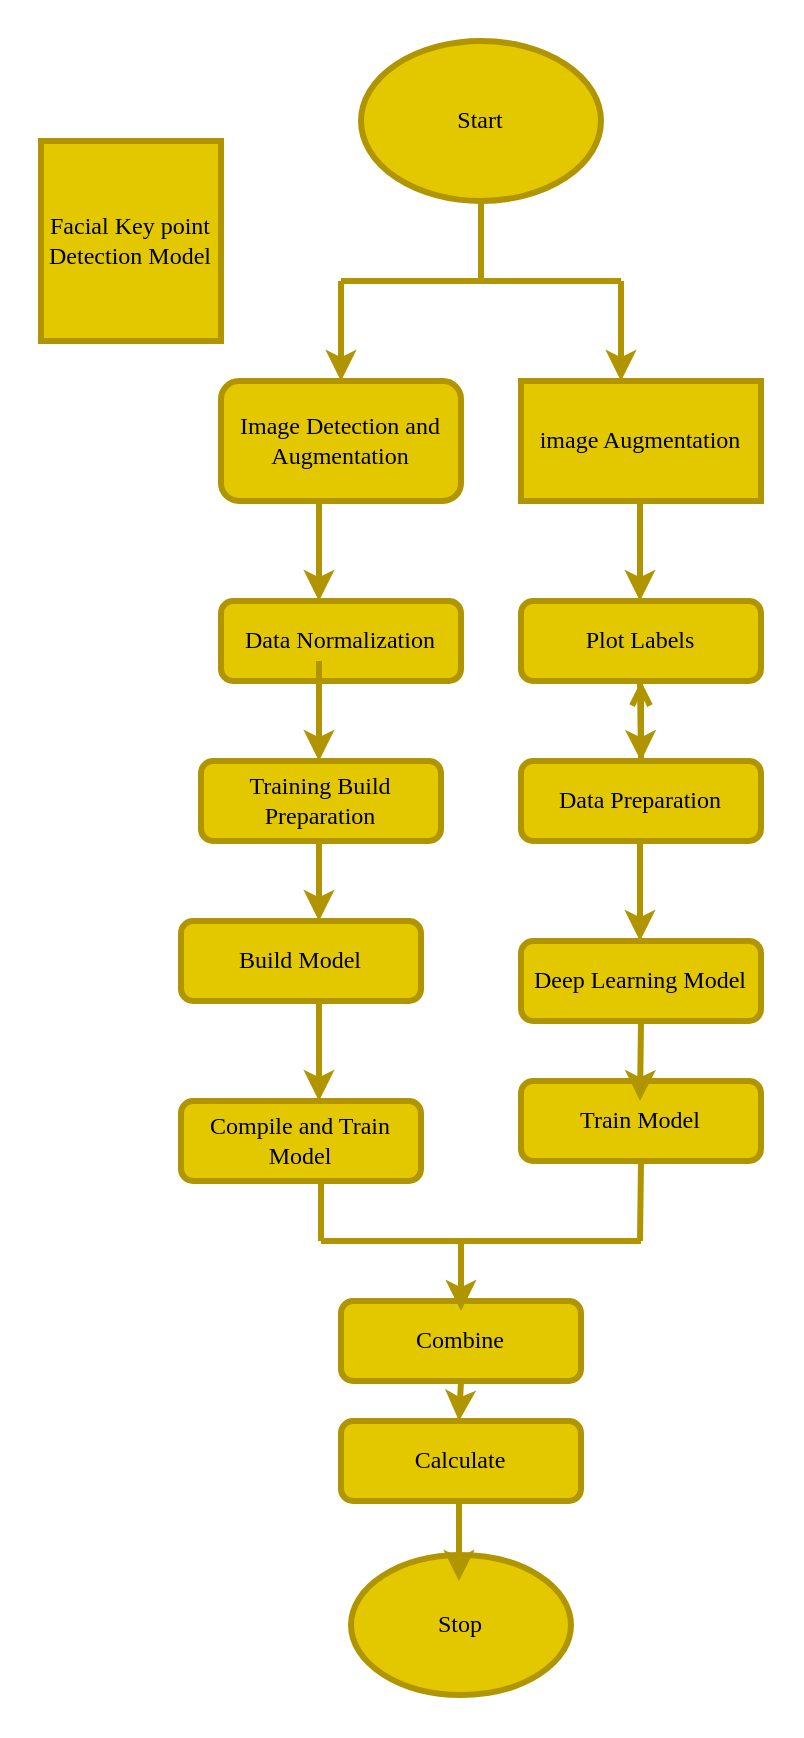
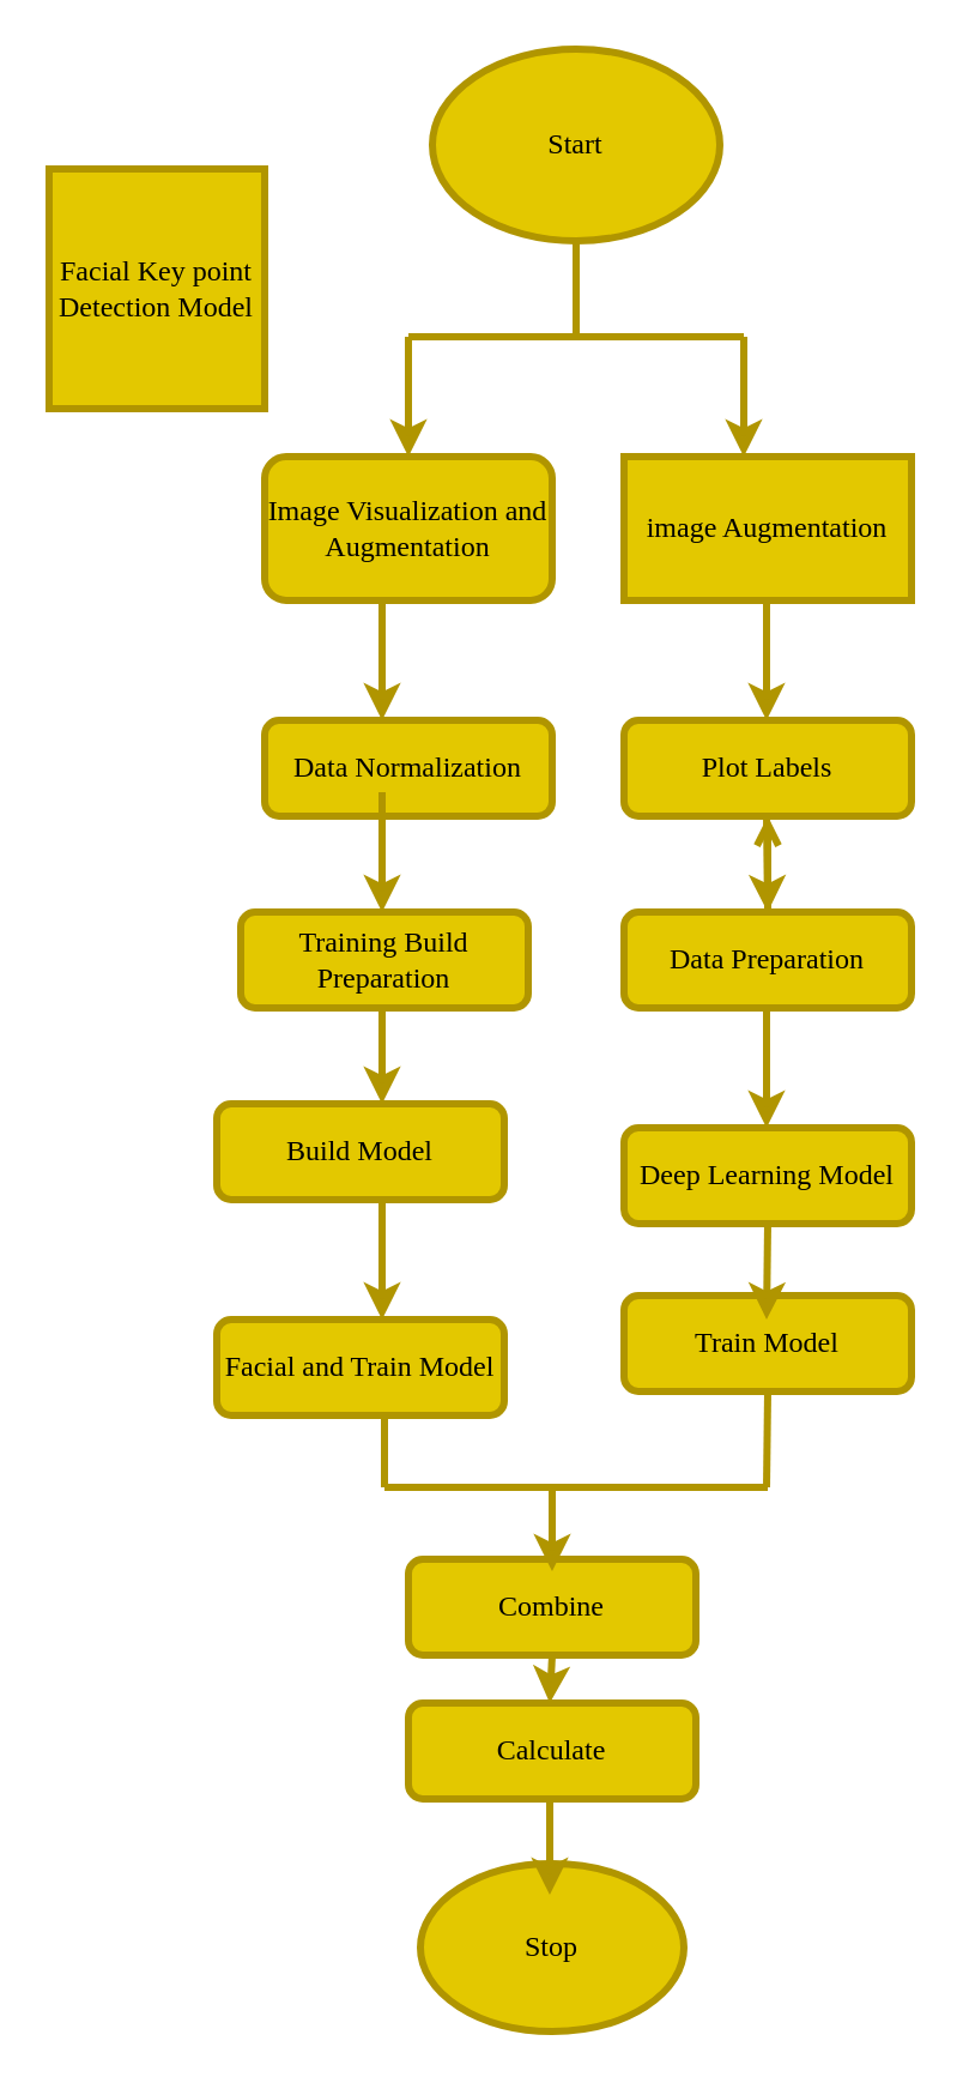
  <mxCell id="0" />
  <mxCell id="1" parent="0" />
- <mxCell id="2" value="Image Detection and Augmentation" style="rounded=1;whiteSpace=wrap;html=1;fontSize=12;glass=0;strokeWidth=3;shadow=0;fillColor=#e3c800;fontColor=#000000;strokeColor=#B09500;fontFamily=Comic Sans MS;" parent="1" vertex="1"><mxGeometry x="110" y="190" width="120" height="60" as="geometry" /></mxCell>
+ <mxCell id="2" value="Image Visualization and Augmentation" style="rounded=1;whiteSpace=wrap;html=1;fontSize=12;glass=0;strokeWidth=3;shadow=0;fillColor=#e3c800;fontColor=#000000;strokeColor=#B09500;fontFamily=Comic Sans MS;" parent="1" vertex="1"><mxGeometry x="110" y="190" width="120" height="60" as="geometry" /></mxCell>
  <mxCell id="3" value="Data Normalization" style="rounded=1;whiteSpace=wrap;html=1;fontSize=12;glass=0;strokeWidth=3;shadow=0;fillColor=#e3c800;fontColor=#000000;strokeColor=#B09500;fontFamily=Comic Sans MS;" parent="1" vertex="1"><mxGeometry x="110" y="300" width="120" height="40" as="geometry" /></mxCell>
  <mxCell id="4" value="Start" style="ellipse;whiteSpace=wrap;html=1;fillColor=#e3c800;fontColor=#000000;strokeColor=#B09500;strokeWidth=3;fontFamily=Comic Sans MS;" vertex="1" parent="1"><mxGeometry x="180" width="120" height="80" as="geometry" y="20" /></mxCell>
  <mxCell id="5" value="image Augmentation" style="rounded=0;whiteSpace=wrap;html=1;fillColor=#e3c800;fontColor=#000000;strokeColor=#B09500;strokeWidth=3;fontFamily=Comic Sans MS;" vertex="1" parent="1"><mxGeometry x="260" y="190" width="120" height="60" as="geometry" /></mxCell>
  <mxCell id="6" value="Facial Key point Detection Model" style="rounded=0;whiteSpace=wrap;html=1;fillColor=#e3c800;fontColor=#000000;strokeColor=#B09500;strokeWidth=3;fontFamily=Comic Sans MS;" vertex="1" parent="1"><mxGeometry x="20" y="70" width="90" height="100" as="geometry" /></mxCell>
  <mxCell id="7" value="" style="endArrow=none;html=1;rounded=0;fillColor=#e3c800;strokeColor=#B09500;strokeWidth=3;fontFamily=Comic Sans MS;" edge="1" parent="1"><mxGeometry width="50" height="50" relative="1" as="geometry"><mxPoint x="240" y="140" as="sourcePoint" /><mxPoint x="240" y="100" as="targetPoint" /></mxGeometry></mxCell>
  <mxCell id="8" value="" style="endArrow=none;html=1;rounded=0;fillColor=#e3c800;strokeColor=#B09500;strokeWidth=3;fontFamily=Comic Sans MS;" edge="1" parent="1"><mxGeometry width="50" height="50" relative="1" as="geometry"><mxPoint x="310" y="140" as="sourcePoint" /><mxPoint x="170" y="140" as="targetPoint" /><Array as="points"><mxPoint x="310" y="140" /></Array></mxGeometry></mxCell>
  <mxCell id="9" value="" style="endArrow=classic;html=1;rounded=0;fillColor=#e3c800;strokeColor=#B09500;strokeWidth=3;fontFamily=Comic Sans MS;" edge="1" parent="1"><mxGeometry width="50" height="50" relative="1" as="geometry"><mxPoint x="170" y="140" as="sourcePoint" /><mxPoint x="170" y="190" as="targetPoint" /></mxGeometry></mxCell>
  <mxCell id="10" value="" style="endArrow=classic;html=1;rounded=0;fillColor=#e3c800;strokeColor=#B09500;strokeWidth=3;fontFamily=Comic Sans MS;" edge="1" parent="1"><mxGeometry width="50" height="50" relative="1" as="geometry"><mxPoint x="310" y="140" as="sourcePoint" /><mxPoint x="310" y="190" as="targetPoint" /></mxGeometry></mxCell>
  <mxCell id="11" value="Plot Labels" style="rounded=1;whiteSpace=wrap;html=1;fontSize=12;glass=0;strokeWidth=3;shadow=0;fillColor=#e3c800;fontColor=#000000;strokeColor=#B09500;fontFamily=Comic Sans MS;" vertex="1" parent="1"><mxGeometry x="260" y="300" width="120" height="40" as="geometry" /></mxCell>
  <mxCell id="12" value="Training Build Preparation" style="rounded=1;whiteSpace=wrap;html=1;fontSize=12;glass=0;strokeWidth=3;shadow=0;fillColor=#e3c800;fontColor=#000000;strokeColor=#B09500;fontFamily=Comic Sans MS;" vertex="1" parent="1"><mxGeometry x="100" y="380" width="120" height="40" as="geometry" /></mxCell>
  <mxCell id="13" value="" style="edgeStyle=orthogonalEdgeStyle;rounded=0;orthogonalLoop=1;jettySize=auto;html=1;fillColor=#e3c800;strokeColor=#B09500;strokeWidth=3;fontFamily=Comic Sans MS;endArrow=open;" edge="1" parent="1" source="14" target="11"><mxGeometry relative="1" as="geometry" /></mxCell>
  <mxCell id="14" value="Data Preparation" style="rounded=1;whiteSpace=wrap;html=1;fontSize=12;glass=0;strokeWidth=3;shadow=0;fillColor=#e3c800;fontColor=#000000;strokeColor=#B09500;fontFamily=Comic Sans MS;" vertex="1" parent="1"><mxGeometry x="260" y="380" width="120" height="40" as="geometry" /></mxCell>
  <mxCell id="15" value="Build Model" style="rounded=1;whiteSpace=wrap;html=1;fontSize=12;glass=0;strokeWidth=3;shadow=0;fillColor=#e3c800;fontColor=#000000;strokeColor=#B09500;fontFamily=Comic Sans MS;" vertex="1" parent="1"><mxGeometry x="90" y="460" width="120" height="40" as="geometry" /></mxCell>
  <mxCell id="16" value="Deep Learning Model" style="rounded=1;whiteSpace=wrap;html=1;fontSize=12;glass=0;strokeWidth=3;shadow=0;fillColor=#e3c800;fontColor=#000000;strokeColor=#B09500;fontFamily=Comic Sans MS;" vertex="1" parent="1"><mxGeometry x="260" y="470" width="120" height="40" as="geometry" /></mxCell>
- <mxCell id="17" value="Compile and Train Model" style="rounded=1;whiteSpace=wrap;html=1;fontSize=12;glass=0;strokeWidth=3;shadow=0;fillColor=#e3c800;fontColor=#000000;strokeColor=#B09500;fontFamily=Comic Sans MS;" vertex="1" parent="1"><mxGeometry x="90" y="550" width="120" height="40" as="geometry" /></mxCell>
+ <mxCell id="17" value="Facial and Train Model" style="rounded=1;whiteSpace=wrap;html=1;fontSize=12;glass=0;strokeWidth=3;shadow=0;fillColor=#e3c800;fontColor=#000000;strokeColor=#B09500;fontFamily=Comic Sans MS;" vertex="1" parent="1"><mxGeometry x="90" y="550" width="120" height="40" as="geometry" /></mxCell>
  <mxCell id="18" value="Train Model" style="rounded=1;whiteSpace=wrap;html=1;fontSize=12;glass=0;strokeWidth=3;shadow=0;fillColor=#e3c800;fontColor=#000000;strokeColor=#B09500;fontFamily=Comic Sans MS;" vertex="1" parent="1"><mxGeometry x="260" y="540" width="120" height="40" as="geometry" /></mxCell>
  <mxCell id="19" value="Combine&lt;span style=&quot;color: rgba(0, 0, 0, 0); font-size: 0px; text-align: start;&quot;&gt;%3CmxGraphModel%3E%3Croot%3E%3CmxCell%20id%3D%220%22%2F%3E%3CmxCell%20id%3D%221%22%20parent%3D%220%22%2F%3E%3CmxCell%20id%3D%222%22%20value%3D%22Repair%20Lamp%22%20style%3D%22rounded%3D1%3BwhiteSpace%3Dwrap%3Bhtml%3D1%3BfontSize%3D12%3Bglass%3D0%3BstrokeWidth%3D1%3Bshadow%3D0%3B%22%20vertex%3D%221%22%20parent%3D%221%22%3E%3CmxGeometry%20x%3D%22100%22%20y%3D%22320%22%20width%3D%22120%22%20height%3D%2240%22%20as%3D%22geometry%22%2F%3E%3C%2FmxCell%3E%3C%2Froot%3E%3C%2FmxGraphModel%3E&lt;/span&gt;" style="rounded=1;whiteSpace=wrap;html=1;fontSize=12;glass=0;strokeWidth=3;shadow=0;fillColor=#e3c800;fontColor=#000000;strokeColor=#B09500;fontFamily=Comic Sans MS;" vertex="1" parent="1"><mxGeometry x="170" y="650" width="120" height="40" as="geometry" /></mxCell>
  <mxCell id="20" value="Calculate" style="rounded=1;whiteSpace=wrap;html=1;fontSize=12;glass=0;strokeWidth=3;shadow=0;fillColor=#e3c800;fontColor=#000000;strokeColor=#B09500;fontFamily=Comic Sans MS;" vertex="1" parent="1"><mxGeometry x="170" y="710" width="120" height="40" as="geometry" /></mxCell>
  <mxCell id="21" value="Stop" style="ellipse;whiteSpace=wrap;html=1;fillColor=#e3c800;fontColor=#000000;strokeColor=#B09500;strokeWidth=3;fontFamily=Comic Sans MS;" vertex="1" parent="1"><mxGeometry x="175" y="777" width="110" height="70" as="geometry" /></mxCell>
  <mxCell id="22" value="" style="endArrow=classic;html=1;rounded=0;fillColor=#e3c800;strokeColor=#B09500;strokeWidth=3;fontFamily=Comic Sans MS;" edge="1" parent="1"><mxGeometry width="50" height="50" relative="1" as="geometry"><mxPoint x="159" y="250" as="sourcePoint" /><mxPoint x="159" y="300" as="targetPoint" /></mxGeometry></mxCell>
  <mxCell id="23" value="" style="endArrow=classic;html=1;rounded=0;fillColor=#e3c800;strokeColor=#B09500;strokeWidth=3;fontFamily=Comic Sans MS;" edge="1" parent="1"><mxGeometry width="50" height="50" relative="1" as="geometry"><mxPoint x="319.5" y="250" as="sourcePoint" /><mxPoint x="319.5" y="300" as="targetPoint" /></mxGeometry></mxCell>
  <mxCell id="24" value="" style="endArrow=classic;html=1;rounded=0;fillColor=#e3c800;strokeColor=#B09500;strokeWidth=3;fontFamily=Comic Sans MS;" edge="1" parent="1"><mxGeometry width="50" height="50" relative="1" as="geometry"><mxPoint x="159" y="330" as="sourcePoint" /><mxPoint x="159" y="380" as="targetPoint" /></mxGeometry></mxCell>
  <mxCell id="25" value="" style="endArrow=classic;html=1;rounded=0;fillColor=#e3c800;strokeColor=#B09500;strokeWidth=3;fontFamily=Comic Sans MS;" edge="1" parent="1"><mxGeometry width="50" height="50" relative="1" as="geometry"><mxPoint x="319.5" y="340" as="sourcePoint" /><mxPoint x="320" y="380" as="targetPoint" /></mxGeometry></mxCell>
  <mxCell id="26" value="" style="endArrow=classic;html=1;rounded=0;fillColor=#e3c800;strokeColor=#B09500;strokeWidth=3;fontFamily=Comic Sans MS;" edge="1" parent="1"><mxGeometry width="50" height="50" relative="1" as="geometry"><mxPoint x="319.5" y="420" as="sourcePoint" /><mxPoint x="319.5" y="470" as="targetPoint" /></mxGeometry></mxCell>
  <mxCell id="27" value="" style="endArrow=classic;html=1;rounded=0;fillColor=#e3c800;strokeColor=#B09500;strokeWidth=3;fontFamily=Comic Sans MS;" edge="1" parent="1"><mxGeometry width="50" height="50" relative="1" as="geometry"><mxPoint x="159" y="420" as="sourcePoint" /><mxPoint x="159" y="460" as="targetPoint" /></mxGeometry></mxCell>
  <mxCell id="28" value="" style="endArrow=classic;html=1;rounded=0;fillColor=#e3c800;strokeColor=#B09500;strokeWidth=3;fontFamily=Comic Sans MS;" edge="1" parent="1"><mxGeometry width="50" height="50" relative="1" as="geometry"><mxPoint x="320" y="510" as="sourcePoint" /><mxPoint x="319.5" y="550" as="targetPoint" /></mxGeometry></mxCell>
  <mxCell id="29" value="" style="endArrow=classic;html=1;rounded=0;fillColor=#e3c800;strokeColor=#B09500;strokeWidth=3;fontFamily=Comic Sans MS;" edge="1" parent="1"><mxGeometry width="50" height="50" relative="1" as="geometry"><mxPoint x="159" y="500" as="sourcePoint" /><mxPoint x="159" y="550" as="targetPoint" /></mxGeometry></mxCell>
  <mxCell id="30" value="" style="endArrow=none;html=1;rounded=0;fillColor=#e3c800;strokeColor=#B09500;strokeWidth=3;fontFamily=Comic Sans MS;" edge="1" parent="1"><mxGeometry width="50" height="50" relative="1" as="geometry"><mxPoint x="160" y="620" as="sourcePoint" /><mxPoint x="160" y="590" as="targetPoint" /></mxGeometry></mxCell>
  <mxCell id="31" value="" style="endArrow=none;html=1;rounded=0;entryX=0.5;entryY=1;entryDx=0;entryDy=0;fillColor=#e3c800;strokeColor=#B09500;strokeWidth=3;fontFamily=Comic Sans MS;" edge="1" parent="1" target="18"><mxGeometry width="50" height="50" relative="1" as="geometry"><mxPoint x="319.5" y="620" as="sourcePoint" /><mxPoint x="319.5" y="590" as="targetPoint" /></mxGeometry></mxCell>
  <mxCell id="32" value="" style="endArrow=none;html=1;rounded=0;fillColor=#e3c800;strokeColor=#B09500;strokeWidth=3;fontFamily=Comic Sans MS;" edge="1" parent="1"><mxGeometry width="50" height="50" relative="1" as="geometry"><mxPoint x="320" y="620" as="sourcePoint" /><mxPoint x="160" y="620" as="targetPoint" /></mxGeometry></mxCell>
  <mxCell id="33" value="" style="endArrow=classic;html=1;rounded=0;fillColor=#e3c800;strokeColor=#B09500;strokeWidth=3;fontFamily=Comic Sans MS;" edge="1" parent="1"><mxGeometry width="50" height="50" relative="1" as="geometry"><mxPoint x="230" y="620" as="sourcePoint" /><mxPoint x="230" y="655" as="targetPoint" /></mxGeometry></mxCell>
  <mxCell id="34" value="" style="endArrow=classic;html=1;rounded=0;fillColor=#e3c800;strokeColor=#B09500;strokeWidth=3;fontFamily=Comic Sans MS;" edge="1" parent="1"><mxGeometry width="50" height="50" relative="1" as="geometry"><mxPoint x="230" y="690" as="sourcePoint" /><mxPoint x="229" y="710" as="targetPoint" /></mxGeometry></mxCell>
  <mxCell id="35" value="" style="endArrow=classic;html=1;rounded=0;fillColor=#e3c800;strokeColor=#B09500;strokeWidth=3;fontFamily=Comic Sans MS;" edge="1" parent="1"><mxGeometry width="50" height="50" relative="1" as="geometry"><mxPoint x="229" y="750" as="sourcePoint" /><mxPoint x="229" y="790" as="targetPoint" /></mxGeometry></mxCell>
